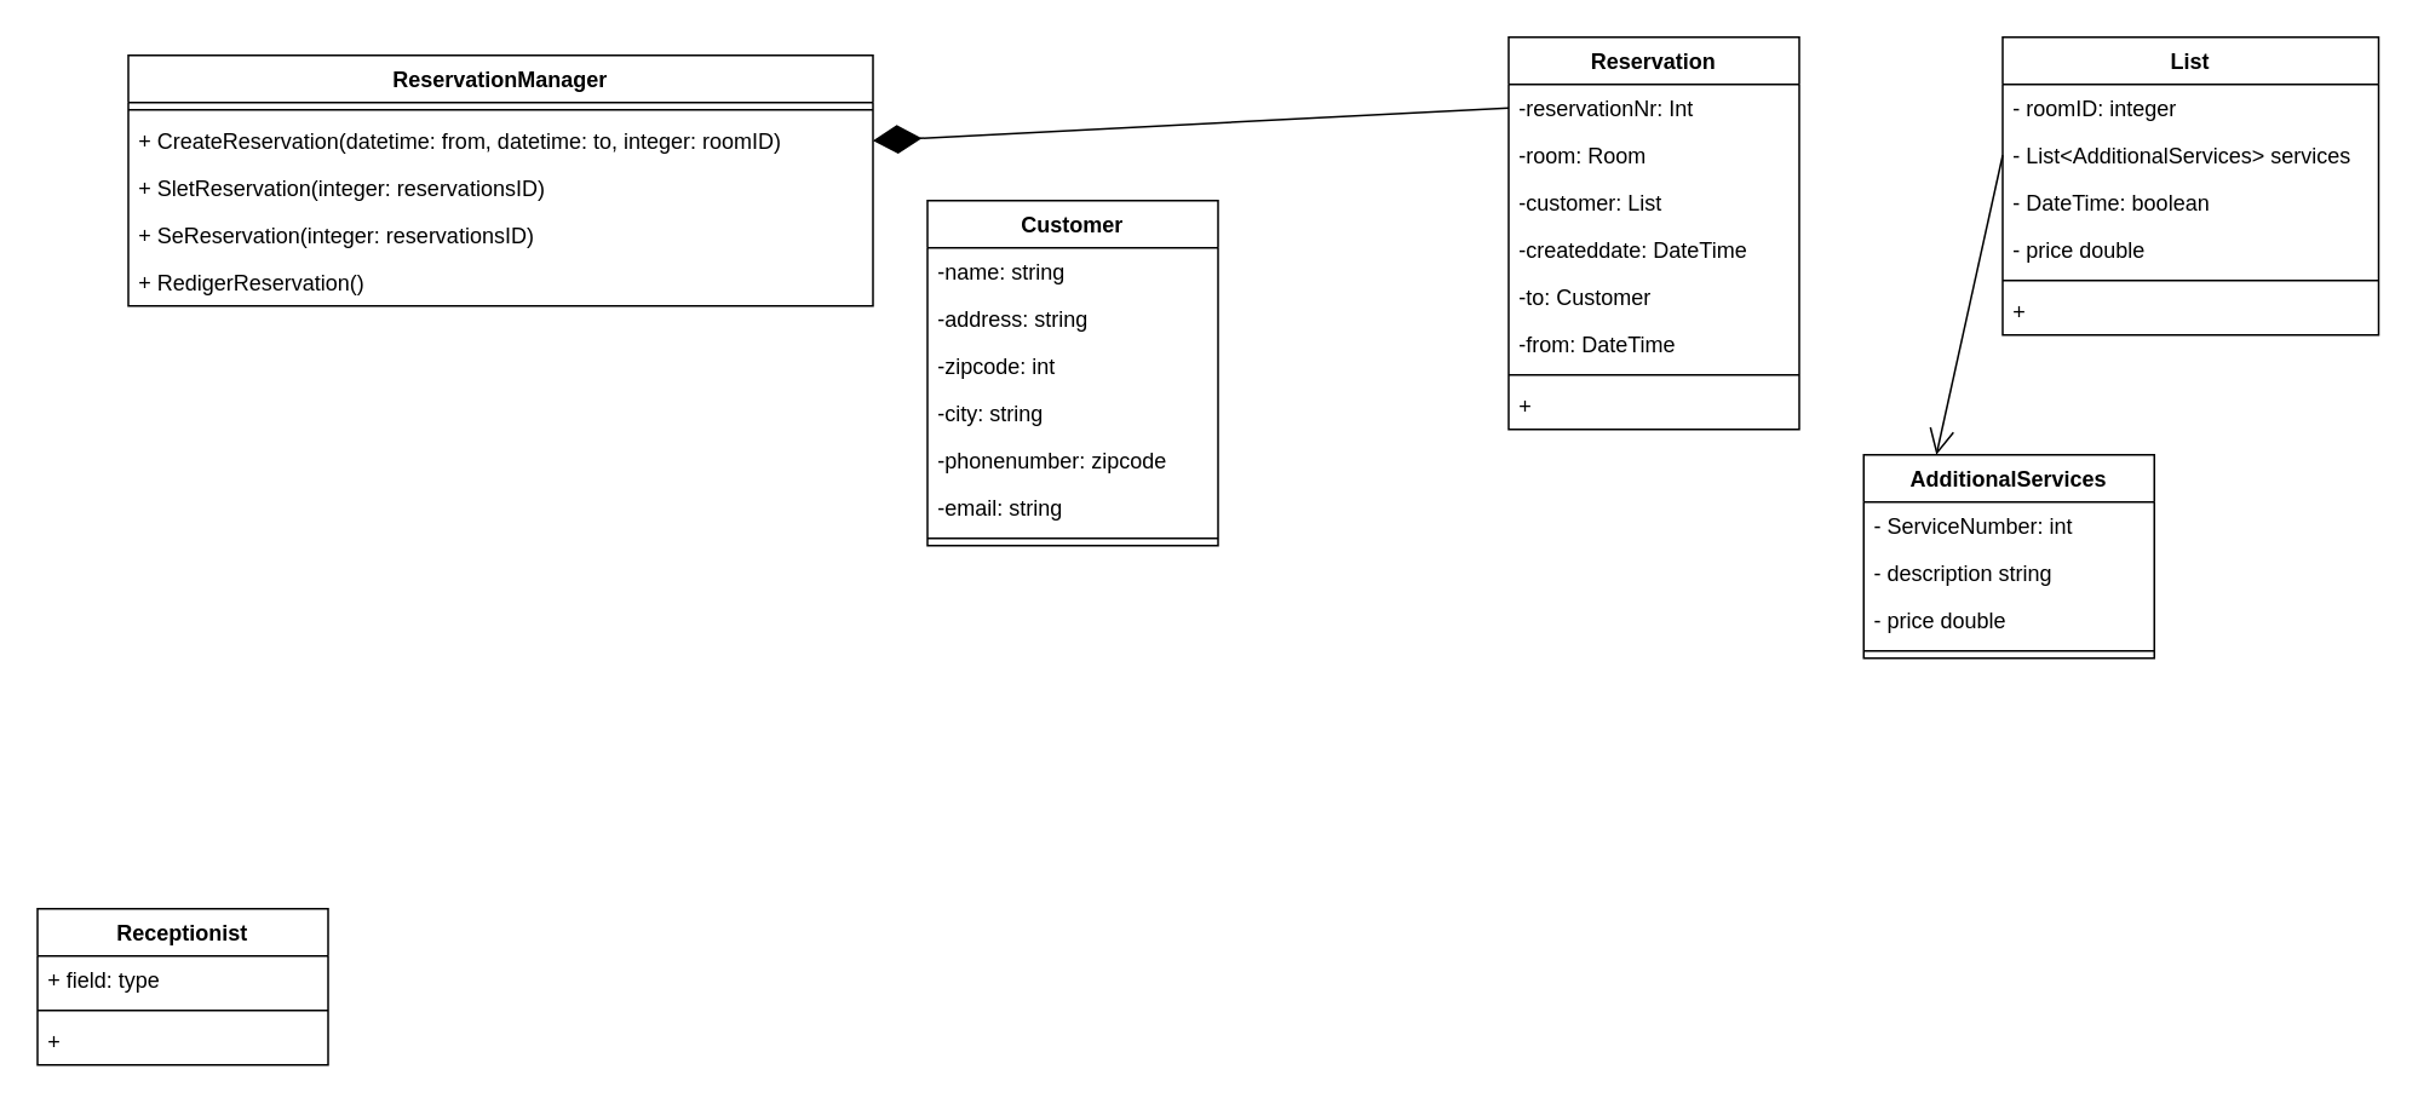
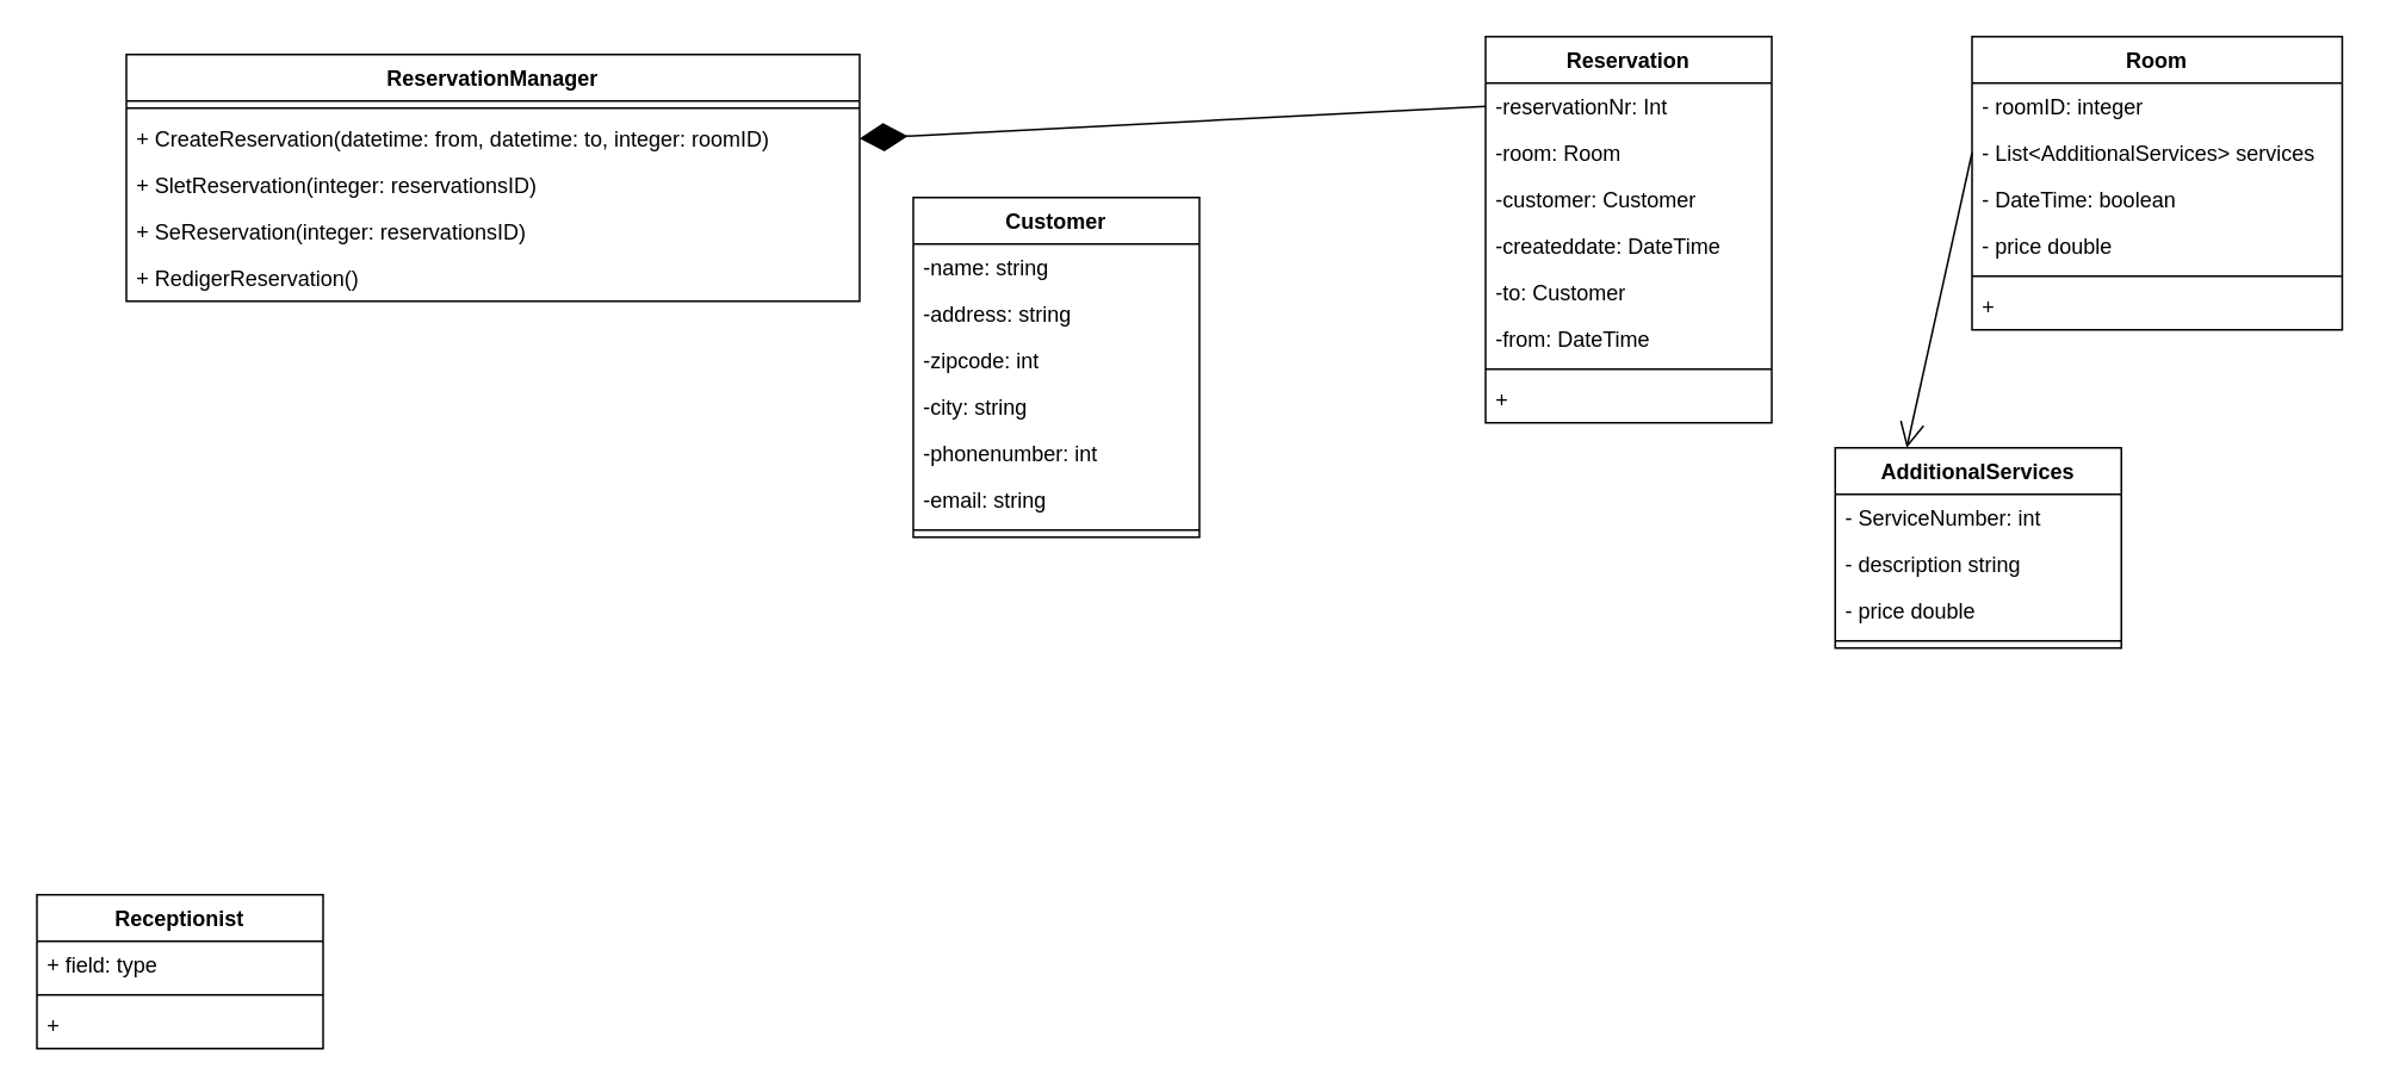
  <mxCell id="0" />
  <mxCell id="1" parent="0" />
  <mxCell id="2" value="Receptionist" style="swimlane;fontStyle=1;align=center;verticalAlign=top;childLayout=stackLayout;horizontal=1;startSize=26;horizontalStack=0;resizeParent=1;resizeParentMax=0;resizeLast=0;collapsible=1;marginBottom=0;" parent="1" vertex="1"><mxGeometry x="20" y="500" width="160" height="86" as="geometry" /></mxCell>
  <mxCell id="3" value="+ field: type" style="text;strokeColor=none;fillColor=none;align=left;verticalAlign=top;spacingLeft=4;spacingRight=4;overflow=hidden;rotatable=0;points=[[0,0.5],[1,0.5]];portConstraint=eastwest;" parent="2" vertex="1"><mxGeometry y="26" width="160" height="26" as="geometry" /></mxCell>
  <mxCell id="4" value="" style="line;strokeWidth=1;fillColor=none;align=left;verticalAlign=middle;spacingTop=-1;spacingLeft=3;spacingRight=3;rotatable=0;labelPosition=right;points=[];portConstraint=eastwest;" parent="2" vertex="1"><mxGeometry y="52" width="160" height="8" as="geometry" /></mxCell>
  <mxCell id="5" value="+ " style="text;strokeColor=none;fillColor=none;align=left;verticalAlign=top;spacingLeft=4;spacingRight=4;overflow=hidden;rotatable=0;points=[[0,0.5],[1,0.5]];portConstraint=eastwest;" parent="2" vertex="1"><mxGeometry y="60" width="160" height="26" as="geometry" /></mxCell>
  <mxCell id="6" value="ReservationManager" style="swimlane;fontStyle=1;align=center;verticalAlign=top;childLayout=stackLayout;horizontal=1;startSize=26;horizontalStack=0;resizeParent=1;resizeParentMax=0;resizeLast=0;collapsible=1;marginBottom=0;" parent="1" vertex="1"><mxGeometry x="70" y="30" width="410" height="138" as="geometry" /></mxCell>
  <mxCell id="7" value="" style="line;strokeWidth=1;fillColor=none;align=left;verticalAlign=middle;spacingTop=-1;spacingLeft=3;spacingRight=3;rotatable=0;labelPosition=right;points=[];portConstraint=eastwest;" parent="6" vertex="1"><mxGeometry y="26" width="410" height="8" as="geometry" /></mxCell>
  <mxCell id="8" value="+ CreateReservation(datetime: from, datetime: to, integer: roomID)" style="text;strokeColor=none;fillColor=none;align=left;verticalAlign=top;spacingLeft=4;spacingRight=4;overflow=hidden;rotatable=0;points=[[0,0.5],[1,0.5]];portConstraint=eastwest;fontStyle=0" parent="6" vertex="1"><mxGeometry y="34" width="410" height="26" as="geometry" /></mxCell>
  <mxCell id="9" value="+ SletReservation(integer: reservationsID) " style="text;strokeColor=none;fillColor=none;align=left;verticalAlign=top;spacingLeft=4;spacingRight=4;overflow=hidden;rotatable=0;points=[[0,0.5],[1,0.5]];portConstraint=eastwest;" parent="6" vertex="1"><mxGeometry y="60" width="410" height="26" as="geometry" /></mxCell>
  <mxCell id="10" value="+ SeReservation(integer: reservationsID)" style="text;strokeColor=none;fillColor=none;align=left;verticalAlign=top;spacingLeft=4;spacingRight=4;overflow=hidden;rotatable=0;points=[[0,0.5],[1,0.5]];portConstraint=eastwest;" parent="6" vertex="1"><mxGeometry y="86" width="410" height="26" as="geometry" /></mxCell>
  <mxCell id="11" value="+ RedigerReservation() " style="text;strokeColor=none;fillColor=none;align=left;verticalAlign=top;spacingLeft=4;spacingRight=4;overflow=hidden;rotatable=0;points=[[0,0.5],[1,0.5]];portConstraint=eastwest;" parent="6" vertex="1"><mxGeometry y="112" width="410" height="26" as="geometry" /></mxCell>
  <mxCell id="12" value="" style="endArrow=open;endFill=1;endSize=12;html=1;exitX=0;exitY=0.5;exitDx=0;exitDy=0;entryX=0.25;entryY=0;entryDx=0;entryDy=0;" edge="1" parent="1" source="25" target="30"><mxGeometry width="160" relative="1" as="geometry"><mxPoint x="865.5" y="270" as="sourcePoint" /><mxPoint x="1025.5" y="270" as="targetPoint" /></mxGeometry></mxCell>
  <mxCell id="13" value="" style="endArrow=diamondThin;endFill=1;endSize=24;html=1;exitX=0;exitY=0.5;exitDx=0;exitDy=0;entryX=1;entryY=0.5;entryDx=0;entryDy=0;" edge="1" parent="1" source="15" target="8"><mxGeometry width="160" relative="1" as="geometry"><mxPoint x="520" y="160" as="sourcePoint" /><mxPoint x="380" y="210" as="targetPoint" /></mxGeometry></mxCell>
  <mxCell id="14" value="Reservation" style="swimlane;fontStyle=1;align=center;verticalAlign=top;childLayout=stackLayout;horizontal=1;startSize=26;horizontalStack=0;resizeParent=1;resizeParentMax=0;resizeLast=0;collapsible=1;marginBottom=0;" parent="1" vertex="1"><mxGeometry x="830" y="20" width="160" height="216" as="geometry"><mxRectangle x="600" y="270" width="70" height="26" as="alternateBounds" /></mxGeometry></mxCell>
  <mxCell id="15" value="-reservationNr: Int" style="text;strokeColor=none;fillColor=none;align=left;verticalAlign=top;spacingLeft=4;spacingRight=4;overflow=hidden;rotatable=0;points=[[0,0.5],[1,0.5]];portConstraint=eastwest;" parent="14" vertex="1"><mxGeometry y="26" width="160" height="26" as="geometry" /></mxCell>
  <mxCell id="16" value="-room: Room" style="text;strokeColor=none;fillColor=none;align=left;verticalAlign=top;spacingLeft=4;spacingRight=4;overflow=hidden;rotatable=0;points=[[0,0.5],[1,0.5]];portConstraint=eastwest;" parent="14" vertex="1"><mxGeometry y="52" width="160" height="26" as="geometry" /></mxCell>
- <mxCell id="17" value="-customer: List" style="text;strokeColor=none;fillColor=none;align=left;verticalAlign=top;spacingLeft=4;spacingRight=4;overflow=hidden;rotatable=0;points=[[0,0.5],[1,0.5]];portConstraint=eastwest;" parent="14" vertex="1"><mxGeometry y="78" width="160" height="26" as="geometry" /></mxCell>
+ <mxCell id="17" value="-customer: Customer" style="text;strokeColor=none;fillColor=none;align=left;verticalAlign=top;spacingLeft=4;spacingRight=4;overflow=hidden;rotatable=0;points=[[0,0.5],[1,0.5]];portConstraint=eastwest;" parent="14" vertex="1"><mxGeometry y="78" width="160" height="26" as="geometry" /></mxCell>
  <mxCell id="18" value="-createddate: DateTime" style="text;strokeColor=none;fillColor=none;align=left;verticalAlign=top;spacingLeft=4;spacingRight=4;overflow=hidden;rotatable=0;points=[[0,0.5],[1,0.5]];portConstraint=eastwest;" parent="14" vertex="1"><mxGeometry y="104" width="160" height="26" as="geometry" /></mxCell>
  <mxCell id="19" value="-to: Customer" style="text;strokeColor=none;fillColor=none;align=left;verticalAlign=top;spacingLeft=4;spacingRight=4;overflow=hidden;rotatable=0;points=[[0,0.5],[1,0.5]];portConstraint=eastwest;" parent="14" vertex="1"><mxGeometry y="130" width="160" height="26" as="geometry" /></mxCell>
  <mxCell id="20" value="-from: DateTime" style="text;strokeColor=none;fillColor=none;align=left;verticalAlign=top;spacingLeft=4;spacingRight=4;overflow=hidden;rotatable=0;points=[[0,0.5],[1,0.5]];portConstraint=eastwest;" parent="14" vertex="1"><mxGeometry y="156" width="160" height="26" as="geometry" /></mxCell>
  <mxCell id="21" value="" style="line;strokeWidth=1;fillColor=none;align=left;verticalAlign=middle;spacingTop=-1;spacingLeft=3;spacingRight=3;rotatable=0;labelPosition=right;points=[];portConstraint=eastwest;" parent="14" vertex="1"><mxGeometry y="182" width="160" height="8" as="geometry" /></mxCell>
  <mxCell id="22" value="+ " style="text;strokeColor=none;fillColor=none;align=left;verticalAlign=top;spacingLeft=4;spacingRight=4;overflow=hidden;rotatable=0;points=[[0,0.5],[1,0.5]];portConstraint=eastwest;" parent="14" vertex="1"><mxGeometry y="190" width="160" height="26" as="geometry" /></mxCell>
- <mxCell id="23" value="List" style="swimlane;fontStyle=1;align=center;verticalAlign=top;childLayout=stackLayout;horizontal=1;startSize=26;horizontalStack=0;resizeParent=1;resizeParentMax=0;resizeLast=0;collapsible=1;marginBottom=0;" parent="1" vertex="1"><mxGeometry x="1102" y="20" width="207" height="164" as="geometry" /></mxCell>
+ <mxCell id="23" value="Room" style="swimlane;fontStyle=1;align=center;verticalAlign=top;childLayout=stackLayout;horizontal=1;startSize=26;horizontalStack=0;resizeParent=1;resizeParentMax=0;resizeLast=0;collapsible=1;marginBottom=0;" parent="1" vertex="1"><mxGeometry x="1102" y="20" width="207" height="164" as="geometry" /></mxCell>
  <mxCell id="24" value="- roomID: integer" style="text;strokeColor=none;fillColor=none;align=left;verticalAlign=top;spacingLeft=4;spacingRight=4;overflow=hidden;rotatable=0;points=[[0,0.5],[1,0.5]];portConstraint=eastwest;" parent="23" vertex="1"><mxGeometry y="26" width="207" height="26" as="geometry" /></mxCell>
  <mxCell id="25" value="- List&lt;AdditionalServices&gt; services" style="text;strokeColor=none;fillColor=none;align=left;verticalAlign=top;spacingLeft=4;spacingRight=4;overflow=hidden;rotatable=0;points=[[0,0.5],[1,0.5]];portConstraint=eastwest;fontStyle=0" parent="23" vertex="1"><mxGeometry y="52" width="207" height="26" as="geometry" /></mxCell>
  <mxCell id="26" value="- DateTime: boolean" style="text;strokeColor=none;fillColor=none;align=left;verticalAlign=top;spacingLeft=4;spacingRight=4;overflow=hidden;rotatable=0;points=[[0,0.5],[1,0.5]];portConstraint=eastwest;" parent="23" vertex="1"><mxGeometry y="78" width="207" height="26" as="geometry" /></mxCell>
  <mxCell id="27" value="- price double" style="text;strokeColor=none;fillColor=none;align=left;verticalAlign=top;spacingLeft=4;spacingRight=4;overflow=hidden;rotatable=0;points=[[0,0.5],[1,0.5]];portConstraint=eastwest;" vertex="1" parent="23"><mxGeometry y="104" width="207" height="26" as="geometry" /></mxCell>
  <mxCell id="28" value="" style="line;strokeWidth=1;fillColor=none;align=left;verticalAlign=middle;spacingTop=-1;spacingLeft=3;spacingRight=3;rotatable=0;labelPosition=right;points=[];portConstraint=eastwest;" parent="23" vertex="1"><mxGeometry y="130" width="207" height="8" as="geometry" /></mxCell>
  <mxCell id="29" value="+ " style="text;strokeColor=none;fillColor=none;align=left;verticalAlign=top;spacingLeft=4;spacingRight=4;overflow=hidden;rotatable=0;points=[[0,0.5],[1,0.5]];portConstraint=eastwest;" parent="23" vertex="1"><mxGeometry y="138" width="207" height="26" as="geometry" /></mxCell>
  <mxCell id="30" value="AdditionalServices" style="swimlane;fontStyle=1;align=center;verticalAlign=top;childLayout=stackLayout;horizontal=1;startSize=26;horizontalStack=0;resizeParent=1;resizeParentMax=0;resizeLast=0;collapsible=1;marginBottom=0;" parent="1" vertex="1"><mxGeometry x="1025.5" y="250" width="160" height="112" as="geometry"><mxRectangle x="900" y="360" width="110" height="26" as="alternateBounds" /></mxGeometry></mxCell>
  <mxCell id="31" value="- ServiceNumber: int" style="text;strokeColor=none;fillColor=none;align=left;verticalAlign=top;spacingLeft=4;spacingRight=4;overflow=hidden;rotatable=0;points=[[0,0.5],[1,0.5]];portConstraint=eastwest;" parent="30" vertex="1"><mxGeometry y="26" width="160" height="26" as="geometry" /></mxCell>
  <mxCell id="32" value="- description string" style="text;strokeColor=none;fillColor=none;align=left;verticalAlign=top;spacingLeft=4;spacingRight=4;overflow=hidden;rotatable=0;points=[[0,0.5],[1,0.5]];portConstraint=eastwest;" vertex="1" parent="30"><mxGeometry y="52" width="160" height="26" as="geometry" /></mxCell>
  <mxCell id="33" value="- price double" style="text;strokeColor=none;fillColor=none;align=left;verticalAlign=top;spacingLeft=4;spacingRight=4;overflow=hidden;rotatable=0;points=[[0,0.5],[1,0.5]];portConstraint=eastwest;" vertex="1" parent="30"><mxGeometry y="78" width="160" height="26" as="geometry" /></mxCell>
  <mxCell id="34" value="" style="line;strokeWidth=1;fillColor=none;align=left;verticalAlign=middle;spacingTop=-1;spacingLeft=3;spacingRight=3;rotatable=0;labelPosition=right;points=[];portConstraint=eastwest;" parent="30" vertex="1"><mxGeometry y="104" width="160" height="8" as="geometry" /></mxCell>
  <mxCell id="35" value="Customer" style="swimlane;fontStyle=1;align=center;verticalAlign=top;childLayout=stackLayout;horizontal=1;startSize=26;horizontalStack=0;resizeParent=1;resizeParentMax=0;resizeLast=0;collapsible=1;marginBottom=0;" parent="1" vertex="1"><mxGeometry x="510" y="110" width="160" height="190" as="geometry"><mxRectangle x="600" y="270" width="70" height="26" as="alternateBounds" /></mxGeometry></mxCell>
  <mxCell id="36" value="-name: string" style="text;strokeColor=none;fillColor=none;align=left;verticalAlign=top;spacingLeft=4;spacingRight=4;overflow=hidden;rotatable=0;points=[[0,0.5],[1,0.5]];portConstraint=eastwest;" parent="35" vertex="1"><mxGeometry y="26" width="160" height="26" as="geometry" /></mxCell>
  <mxCell id="37" value="-address: string" style="text;strokeColor=none;fillColor=none;align=left;verticalAlign=top;spacingLeft=4;spacingRight=4;overflow=hidden;rotatable=0;points=[[0,0.5],[1,0.5]];portConstraint=eastwest;" vertex="1" parent="35"><mxGeometry y="52" width="160" height="26" as="geometry" /></mxCell>
  <mxCell id="38" value="-zipcode: int" style="text;strokeColor=none;fillColor=none;align=left;verticalAlign=top;spacingLeft=4;spacingRight=4;overflow=hidden;rotatable=0;points=[[0,0.5],[1,0.5]];portConstraint=eastwest;" vertex="1" parent="35"><mxGeometry y="78" width="160" height="26" as="geometry" /></mxCell>
  <mxCell id="39" value="-city: string" style="text;strokeColor=none;fillColor=none;align=left;verticalAlign=top;spacingLeft=4;spacingRight=4;overflow=hidden;rotatable=0;points=[[0,0.5],[1,0.5]];portConstraint=eastwest;" vertex="1" parent="35"><mxGeometry y="104" width="160" height="26" as="geometry" /></mxCell>
- <mxCell id="40" value="-phonenumber: zipcode" style="text;strokeColor=none;fillColor=none;align=left;verticalAlign=top;spacingLeft=4;spacingRight=4;overflow=hidden;rotatable=0;points=[[0,0.5],[1,0.5]];portConstraint=eastwest;" vertex="1" parent="35"><mxGeometry y="130" width="160" height="26" as="geometry" /></mxCell>
+ <mxCell id="40" value="-phonenumber: int" style="text;strokeColor=none;fillColor=none;align=left;verticalAlign=top;spacingLeft=4;spacingRight=4;overflow=hidden;rotatable=0;points=[[0,0.5],[1,0.5]];portConstraint=eastwest;" vertex="1" parent="35"><mxGeometry y="130" width="160" height="26" as="geometry" /></mxCell>
  <mxCell id="41" value="-email: string" style="text;strokeColor=none;fillColor=none;align=left;verticalAlign=top;spacingLeft=4;spacingRight=4;overflow=hidden;rotatable=0;points=[[0,0.5],[1,0.5]];portConstraint=eastwest;" vertex="1" parent="35"><mxGeometry y="156" width="160" height="26" as="geometry" /></mxCell>
  <mxCell id="42" value="" style="line;strokeWidth=1;fillColor=none;align=left;verticalAlign=middle;spacingTop=-1;spacingLeft=3;spacingRight=3;rotatable=0;labelPosition=right;points=[];portConstraint=eastwest;" parent="35" vertex="1"><mxGeometry y="182" width="160" height="8" as="geometry" /></mxCell>
